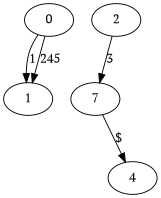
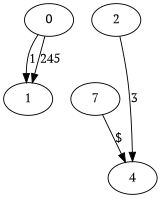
  digraph {
    fontname="PT Serif"
    node [fontname="PT Serif"]
    edge [fontname="PT Serif"]
    0
    1
    n3 [label=7]
    2
    4
    0 -> 1 [label=1]
    0 -> 1 [label=245]
    n3 -> 4 [label="$"]
-   2 -> n3 [label=3]
+   2 -> 4 [label=3]
  }
